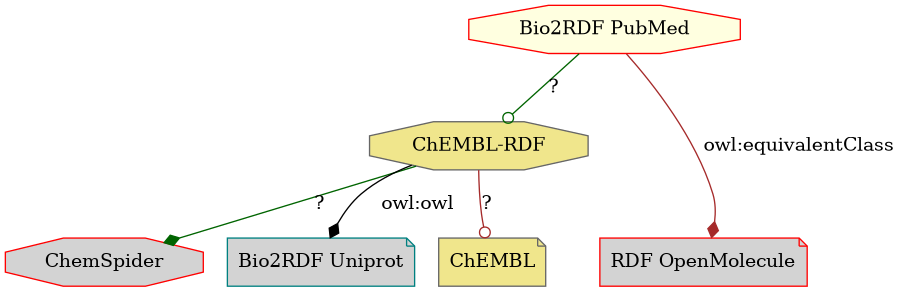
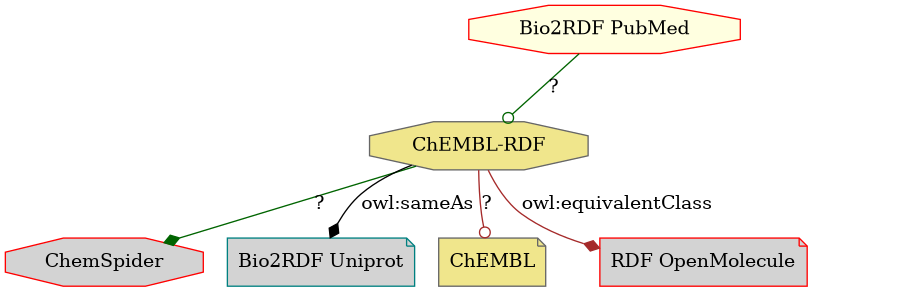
  digraph {
    node [color=red fillcolor=lightgrey shape=octagon style=filled]
    edge [arrowhead=diamond color=darkgreen]
    n1 [color=gray40 fillcolor=khaki label="ChEMBL-RDF"]
    n2 [label=ChemSpider]
    n3 [color=teal label="Bio2RDF Uniprot" shape=note]
    n4 [color=gray40 fillcolor=khaki label=ChEMBL shape=note]
    n5 [label="RDF OpenMolecule" shape=note]
    n6 [fillcolor=lightyellow label="Bio2RDF PubMed"]
    n1 -> n2 [label="?"]
-   n1 -> n3 [color=black label="owl:owl"]
+   n1 -> n3 [color=black label="owl:sameAs"]
    n1 -> n4 [arrowhead=odot color=brown label="?"]
-   n6 -> n5 [color=brown label="owl:equivalentClass"]
+   n1 -> n5 [color=brown label="owl:equivalentClass"]
    n6 -> n1 [arrowhead=odot label="?"]
  }
